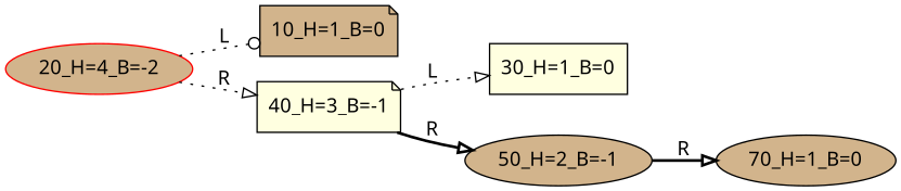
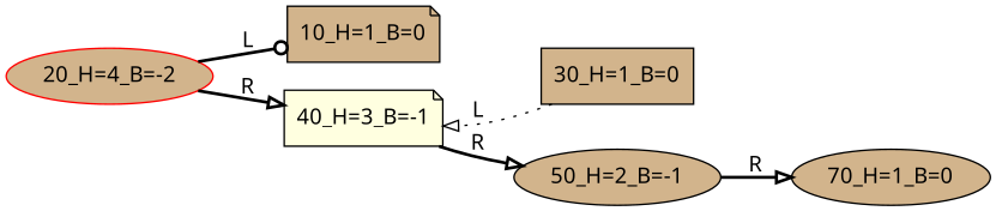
  digraph {
    fontname="Noto Sans"
    rankdir=LR
    node [fillcolor=tan fontname="Noto Sans" shape=ellipse style=filled]
    edge [arrowhead=onormal fontname="Noto Sans" style=bold]
    "20_H=4_B=-2" [color=red]
    "10_H=1_B=0" [shape=note]
    "40_H=3_B=-1" [fillcolor=lightyellow shape=note]
-   "30_H=1_B=0" [fillcolor=lightyellow shape=box]
+   "30_H=1_B=0" [shape=box]
    "50_H=2_B=-1"
    "70_H=1_B=0"
-   "20_H=4_B=-2" -> "10_H=1_B=0" [arrowhead=odot label=L style=dotted]
-   "20_H=4_B=-2" -> "40_H=3_B=-1" [label=R style=dotted]
-   "40_H=3_B=-1" -> "30_H=1_B=0" [label=L style=dotted]
+   "20_H=4_B=-2" -> "10_H=1_B=0" [arrowhead=odot label=L]
+   "20_H=4_B=-2" -> "40_H=3_B=-1" [label=R]
+   "30_H=1_B=0" -> "40_H=3_B=-1" [label=L style=dotted]
    "40_H=3_B=-1" -> "50_H=2_B=-1" [label=R]
    "50_H=2_B=-1" -> "70_H=1_B=0" [label=R]
  }
